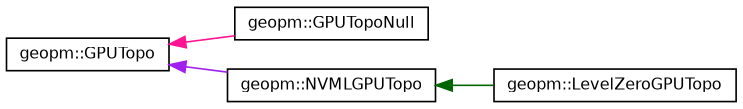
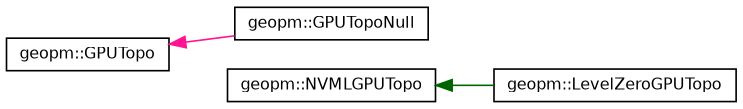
  digraph {
    rankdir=LR
    node [color=black fillcolor=white fontname=Helvetica fontsize=10 shape=record style=filled]
    edge [dir=back fontname=Helvetica fontsize=10 labelfontname=Helvetica labelfontsize=10 style=solid]
    n1 [height=0.2 label="geopm::GPUTopo" width=0.4]
    n2 [height=0.2 label="geopm::GPUTopoNull" width=0.4]
    n3 [height=0.2 label="geopm::NVMLGPUTopo" width=0.4]
    n4 [height=0.2 label="geopm::LevelZeroGPUTopo" width=0.4]
    n1 -> n2 [color=deeppink]
-   n1 -> n3 [color=purple]
    n3 -> n4 [color=darkgreen]
  }
